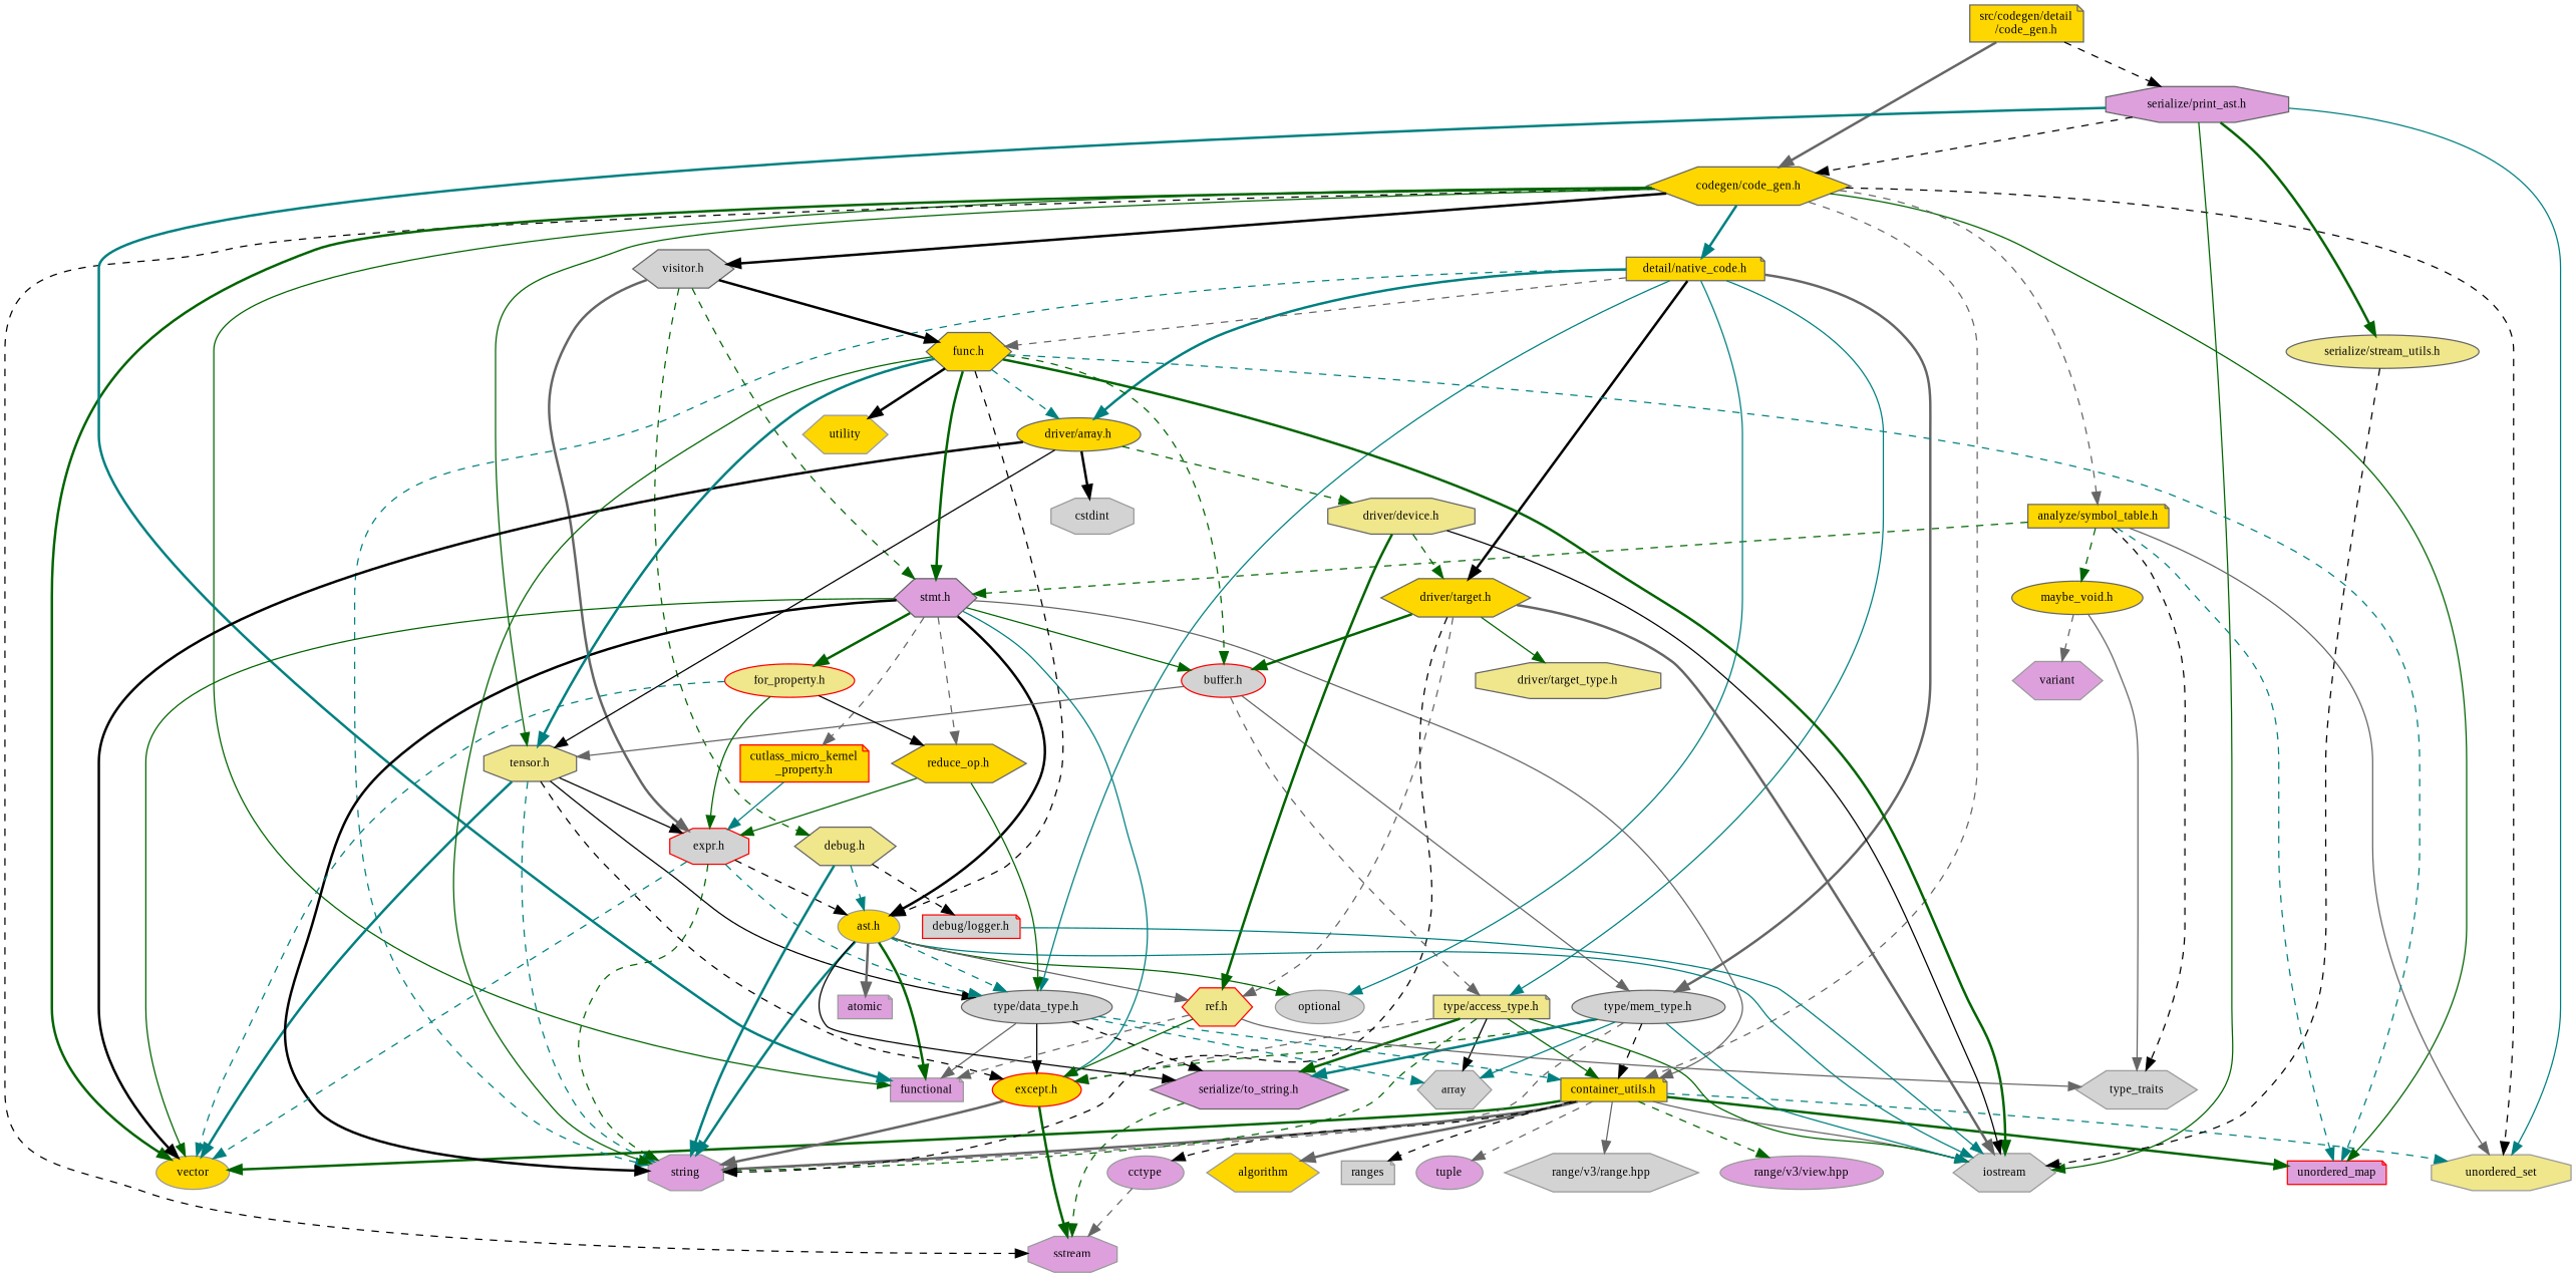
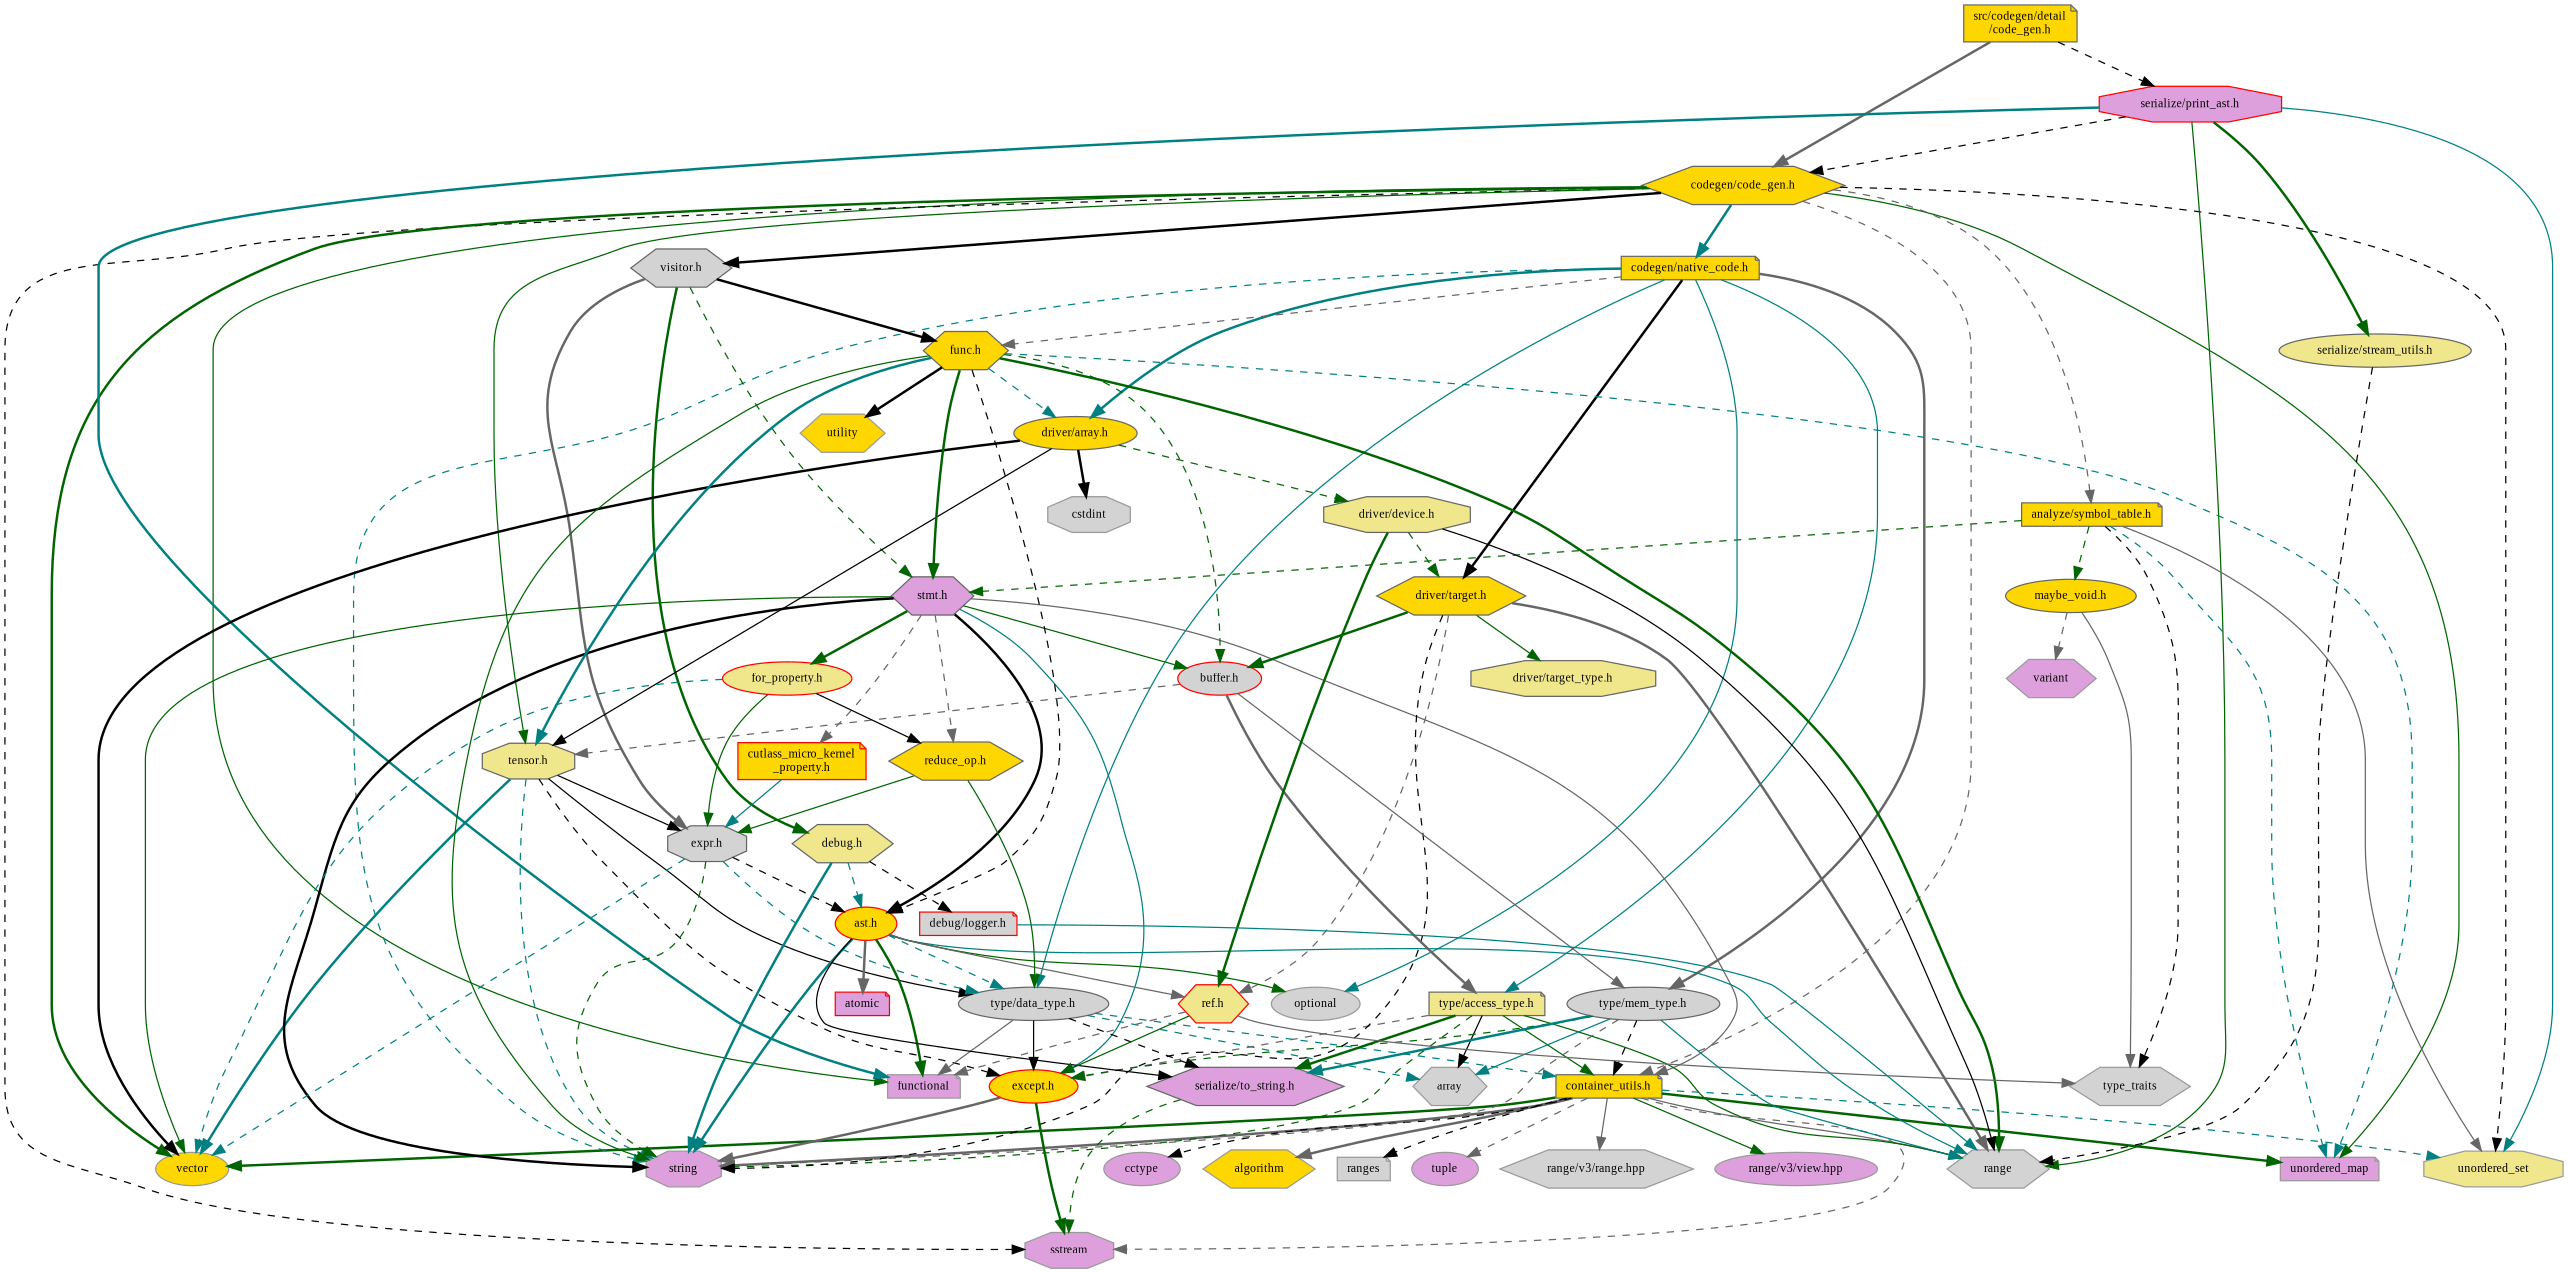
  digraph {
    fontname="Liberation Serif"
    node [color=grey40 fillcolor=gold fontname="Liberation Serif" fontsize=10 shape=hexagon style=filled]
    edge [color=darkgreen fontname="Liberation Serif" fontsize=10 labelfontname=Helvetica labelfontsize=10 style=dashed]
    n1 [color=gray40 fontcolor=black height=0.2 label="src/codegen/detail\l/code_gen.h" shape=note width=0.4]
    n2 [height=0.2 label="codegen/code_gen.h" width=0.4]
-   n3 [fillcolor=plum height=0.2 label="serialize/print_ast.h" shape=octagon width=0.4]
+   n3 [color=red fillcolor=plum height=0.2 label="serialize/print_ast.h" shape=octagon width=0.4]
    n4 [color=grey60 fillcolor=plum height=0.2 label=functional shape=note width=0.4]
    n5 [color=grey60 fillcolor=plum height=0.2 label=sstream shape=octagon width=0.4]
-   n6 [color=red fillcolor=plum height=0.2 label=unordered_map shape=note width=0.4]
+   n6 [color=grey60 fillcolor=plum height=0.2 label=unordered_map shape=note width=0.4]
    n7 [color=grey60 fillcolor=khaki height=0.2 label=unordered_set shape=octagon width=0.4]
    n8 [color=grey60 height=0.2 label=vector shape=ellipse width=0.4]
    n9 [height=0.2 label="analyze/symbol_table.h" shape=note width=0.4]
    n10 [height=0.2 label="container_utils.h" shape=note width=0.4]
-   n11 [height=0.2 label="detail/native_code.h" shape=note width=0.4]
+   n11 [height=0.2 label="codegen/native_code.h" shape=note width=0.4]
    n12 [fillcolor=lightgrey height=0.2 label="visitor.h" width=0.4]
    n13 [fillcolor=khaki height=0.2 label="tensor.h" shape=octagon width=0.4]
-   n14 [color=grey60 fillcolor=lightgrey height=0.2 label=iostream width=0.4]
+   n14 [color=grey60 fillcolor=lightgrey height=0.2 label=range width=0.4]
    n15 [fillcolor=khaki height=0.2 label="serialize/stream_utils.h" shape=ellipse width=0.4]
    n16 [color=grey60 fillcolor=plum height=0.2 label=string shape=octagon width=0.4]
    n17 [color=grey60 fillcolor=lightgrey height=0.2 label=type_traits width=0.4]
    n18 [height=0.2 label="maybe_void.h" shape=ellipse width=0.4]
    n19 [fillcolor=plum height=0.2 label="stmt.h" width=0.4]
    n20 [color=grey60 height=0.2 label=algorithm width=0.4]
    n21 [color=grey60 fillcolor=plum height=0.2 label=cctype shape=ellipse width=0.4]
    n22 [color=grey60 fillcolor=lightgrey height=0.2 label=ranges shape=note width=0.4]
    n23 [color=grey60 fillcolor=plum height=0.2 label=tuple shape=ellipse width=0.4]
    n24 [color=grey60 fillcolor=lightgrey height=0.2 label="range/v3/range.hpp" width=0.4]
    n25 [color=grey60 fillcolor=plum height=0.2 label="range/v3/view.hpp" shape=ellipse width=0.4]
    n26 [color=grey60 fillcolor=lightgrey height=0.2 label=optional shape=ellipse width=0.4]
    n27 [fillcolor=lightgrey height=0.2 label="type/data_type.h" shape=ellipse width=0.4]
    n28 [fillcolor=khaki height=0.2 label="type/access_type.h" shape=note width=0.4]
    n29 [fillcolor=lightgrey height=0.2 label="type/mem_type.h" shape=ellipse width=0.4]
    n30 [height=0.2 label="driver/array.h" shape=ellipse width=0.4]
    n31 [height=0.2 label="driver/target.h" width=0.4]
    n32 [height=0.2 label="func.h" width=0.4]
-   n33 [color=red fillcolor=lightgrey height=0.2 label="expr.h" shape=octagon width=0.4]
+   n33 [fillcolor=lightgrey height=0.2 label="expr.h" shape=octagon width=0.4]
    n34 [fillcolor=khaki height=0.2 label="debug.h" width=0.4]
    n35 [color=grey60 fillcolor=plum height=0.2 label=variant width=0.4]
-   n36 [color=grey60 height=0.2 label="ast.h" shape=ellipse width=0.4]
+   n36 [color=red height=0.2 label="ast.h" shape=ellipse width=0.4]
    n37 [color=red height=0.2 label="except.h" shape=ellipse width=0.4]
    n38 [color=red fillcolor=lightgrey height=0.2 label="buffer.h" shape=ellipse width=0.4]
    n39 [color=red height=0.2 label="cutlass_micro_kernel\l_property.h" shape=note width=0.4]
    n40 [color=red fillcolor=khaki height=0.2 label="for_property.h" shape=ellipse width=0.4]
    n41 [height=0.2 label="reduce_op.h" width=0.4]
-   n42 [color=grey60 fillcolor=plum height=0.2 label=atomic shape=note width=0.4]
+   n42 [color=red fillcolor=plum height=0.2 label=atomic shape=note width=0.4]
    n43 [color=red fillcolor=khaki height=0.2 label="ref.h" width=0.4]
    n44 [fillcolor=plum height=0.2 label="serialize/to_string.h" width=0.4]
    n45 [color=grey60 fillcolor=lightgrey height=0.2 label=array width=0.4]
    n46 [color=grey60 fillcolor=lightgrey height=0.2 label=cstdint shape=octagon width=0.4]
    n47 [fillcolor=khaki height=0.2 label="driver/device.h" shape=octagon width=0.4]
    n48 [fillcolor=khaki height=0.2 label="driver/target_type.h" shape=octagon width=0.4]
    n49 [color=grey60 height=0.2 label=utility width=0.4]
    n50 [color=red fillcolor=lightgrey height=0.2 label="debug/logger.h" shape=note width=0.4]
    n1 -> n2 [color=gray40 style=bold]
    n1 -> n3 [color=black]
    n2 -> n4 [style=solid]
    n2 -> n5 [color=black]
    n2 -> n6 [style=solid]
    n2 -> n7 [color=black]
    n2 -> n8 [style=bold]
    n2 -> n9 [color=gray40]
    n2 -> n10 [color=gray40]
    n2 -> n11 [color=teal style=bold]
    n2 -> n12 [color=black style=bold]
    n2 -> n13 [style=solid]
    n3 -> n2 [color=black]
    n3 -> n4 [color=teal style=bold]
    n3 -> n7 [color=teal style=solid]
    n3 -> n14 [style=solid]
    n3 -> n15 [style=bold]
    n9 -> n6 [color=teal]
    n9 -> n7 [color=gray40 style=solid]
    n9 -> n17 [color=black]
    n9 -> n18
    n9 -> n19
-   n21 -> n5 [color=gray40]
+   n10 -> n5 [color=gray40]
    n10 -> n6 [style=bold]
    n10 -> n7 [color=teal]
    n10 -> n8 [style=bold]
    n10 -> n14 [color=gray40 style=solid]
    n10 -> n16 [color=gray40 style=bold]
    n10 -> n20 [color=gray40 style=bold]
    n10 -> n21 [color=black]
    n10 -> n22 [color=black]
    n10 -> n23 [color=gray40]
    n10 -> n24 [color=gray40 style=solid]
-   n10 -> n25
+   n10 -> n25 [style=solid]
    n11 -> n16 [color=teal]
    n11 -> n26 [color=teal style=solid]
    n11 -> n27 [color=teal style=solid]
    n11 -> n28 [color=teal style=solid]
    n11 -> n29 [color=gray40 style=bold]
    n11 -> n30 [color=teal style=bold]
    n11 -> n31 [color=black style=bold]
    n11 -> n32 [color=gray40]
    n12 -> n19
    n12 -> n32 [color=black style=bold]
    n12 -> n33 [color=gray40 style=bold]
-   n12 -> n34
+   n12 -> n34 [style=bold]
    n13 -> n8 [color=teal style=bold]
    n13 -> n16 [color=teal]
    n13 -> n27 [color=black style=solid]
    n13 -> n33 [color=black style=solid]
    n13 -> n37 [color=black]
    n15 -> n14 [color=black]
    n18 -> n17 [color=gray40 style=solid]
    n18 -> n35 [color=gray40]
    n19 -> n8 [style=solid]
    n19 -> n10 [color=gray40 style=solid]
    n19 -> n16 [color=black style=bold]
    n19 -> n36 [color=black style=bold]
    n19 -> n37 [color=teal style=solid]
    n19 -> n38 [style=solid]
    n19 -> n39 [color=gray40]
    n19 -> n40 [style=bold]
    n19 -> n41 [color=gray40]
    n27 -> n4 [color=gray40 style=solid]
    n27 -> n10 [color=teal]
    n27 -> n37 [color=black style=solid]
    n27 -> n44 [color=black]
    n27 -> n45 [color=teal]
    n28 -> n10 [style=solid]
    n28 -> n14 [style=solid]
    n28 -> n16
    n28 -> n37 [color=gray40]
    n28 -> n44 [style=bold]
    n28 -> n45 [color=black style=solid]
    n29 -> n10 [color=black]
    n29 -> n14 [color=teal style=solid]
    n29 -> n16 [color=gray40]
    n29 -> n37
    n29 -> n44 [color=teal style=bold]
    n29 -> n45 [color=teal style=solid]
    n30 -> n8 [color=black style=bold]
    n30 -> n13 [color=black style=solid]
    n30 -> n46 [color=black style=bold]
    n30 -> n47
    n31 -> n14 [color=gray40 style=bold]
    n31 -> n16 [color=black]
    n31 -> n38 [style=bold]
    n31 -> n43 [color=gray40]
    n31 -> n48 [style=solid]
    n32 -> n6 [color=teal]
    n32 -> n13 [color=teal style=bold]
    n32 -> n14 [style=bold]
    n32 -> n16 [style=solid]
    n32 -> n19 [style=bold]
    n32 -> n30 [color=teal]
    n32 -> n36 [color=black]
    n32 -> n38
    n32 -> n49 [color=black style=bold]
    n33 -> n8 [color=teal]
    n33 -> n16
    n33 -> n27 [color=teal]
    n33 -> n36 [color=black]
    n34 -> n16 [color=teal style=bold]
    n34 -> n36 [color=teal]
    n34 -> n50 [color=black]
    n36 -> n4 [style=bold]
    n36 -> n14 [color=teal style=solid]
    n36 -> n16 [color=teal style=bold]
    n36 -> n26 [style=solid]
    n36 -> n27 [color=teal]
    n36 -> n42 [color=gray40 style=bold]
    n36 -> n43 [color=gray40 style=solid]
    n36 -> n44 [color=black style=solid]
    n37 -> n5 [style=bold]
    n37 -> n16 [color=gray40 style=bold]
-   n38 -> n13 [color=gray40 style=solid]
-   n38 -> n28 [color=gray40]
+   n38 -> n13 [color=gray40]
+   n38 -> n28 [color=gray40 style=bold]
    n38 -> n29 [color=gray40 style=solid]
    n39 -> n33 [color=teal style=solid]
    n40 -> n8 [color=teal]
    n40 -> n33 [style=solid]
    n40 -> n41 [color=black style=solid]
    n41 -> n27 [style=solid]
    n41 -> n33 [style=solid]
    n43 -> n4 [color=gray40]
    n43 -> n17 [color=gray40 style=solid]
    n43 -> n37 [style=solid]
    n44 -> n5
    n47 -> n14 [color=black style=solid]
    n47 -> n31
    n47 -> n43 [style=bold]
    n50 -> n14 [color=teal style=solid]
  }
